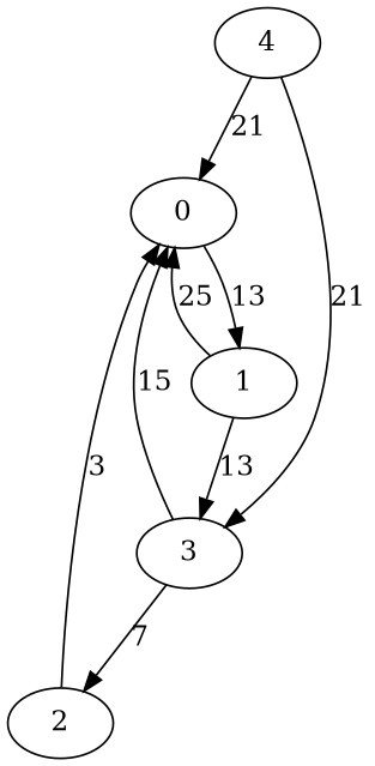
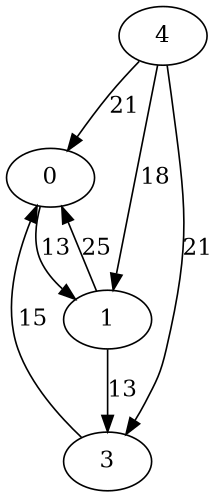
  digraph {
    0
    1
    3
-   2
    4
    0 -> 1 [label=13]
    1 -> 0 [label=25]
    1 -> 3 [label=13]
    3 -> 0 [label=15]
-   3 -> 2 [label=7]
-   2 -> 0 [label=3]
    4 -> 0 [label=21]
+   4 -> 1 [label=18]
    4 -> 3 [label=21]
  }
